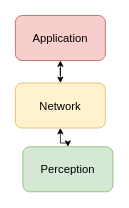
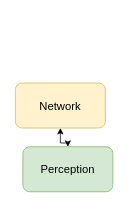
  <mxCell id="0" />
  <mxCell id="1" parent="0" />
- <mxCell id="2" value="" style="edgeStyle=orthogonalEdgeStyle;rounded=0;orthogonalLoop=1;jettySize=auto;html=1;startArrow=classic;startFill=1;" edge="1" parent="1" source="3" target="5"><mxGeometry relative="1" as="geometry" /></mxCell>
- <mxCell id="3" value="Application" style="rounded=1;whiteSpace=wrap;html=1;fillColor=#f8cecc;strokeColor=#b85450;fontStyle=0;fontSize=15;" vertex="1" parent="1"><mxGeometry x="20" y="20" width="120" height="60" as="geometry" /></mxCell>
  <mxCell id="4" value="" style="edgeStyle=orthogonalEdgeStyle;rounded=0;orthogonalLoop=1;jettySize=auto;html=1;startArrow=classic;startFill=1;" edge="1" parent="1" source="5" target="6"><mxGeometry relative="1" as="geometry" /></mxCell>
  <mxCell id="5" value="Network" style="rounded=1;whiteSpace=wrap;html=1;fillColor=#fff2cc;strokeColor=#d6b656;fontStyle=0;fontSize=15;" vertex="1" parent="1"><mxGeometry x="20" y="110" width="120" height="60" as="geometry" /></mxCell>
  <mxCell id="6" value="Perception" style="rounded=1;whiteSpace=wrap;html=1;fillColor=#d5e8d4;strokeColor=#82b366;fontStyle=0;fontSize=15;" vertex="1" parent="1"><mxGeometry x="30" y="195" width="120" height="60" as="geometry" /></mxCell>
